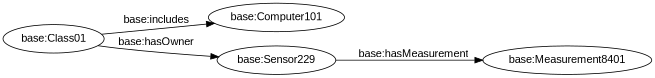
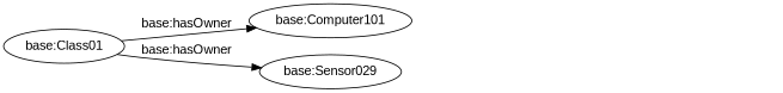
  digraph {
    fontname="Liberation Sans"
    rankdir=LR
    node [fontname="Liberation Sans"]
    edge [fontname="Liberation Sans"]
    "base:Class01"
    "base:Computer101"
-   "base:Sensor029" [label="base:Sensor229"]
-   "base:Measurement8401"
-   "base:Class01" -> "base:Computer101" [label="base:includes"]
+   "base:Sensor029"
+   "base:Class01" -> "base:Computer101" [label="base:hasOwner"]
    "base:Class01" -> "base:Sensor029" [label="base:hasOwner"]
-   "base:Sensor029" -> "base:Measurement8401" [label="base:hasMeasurement"]
  }
